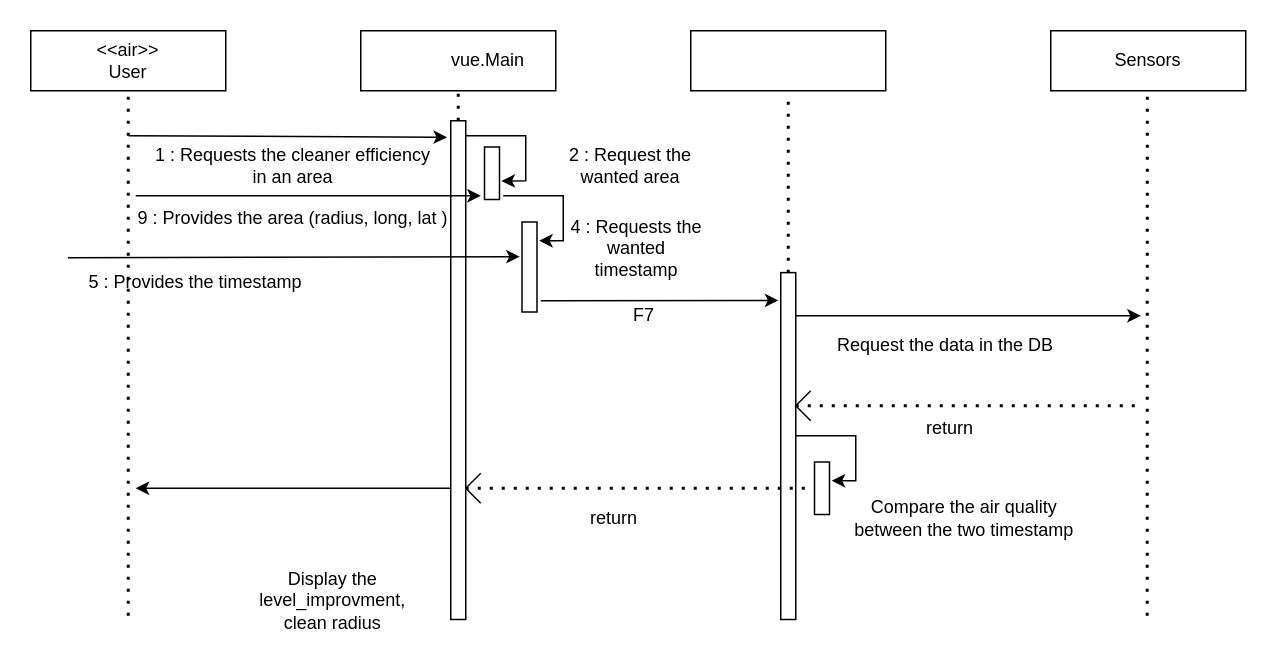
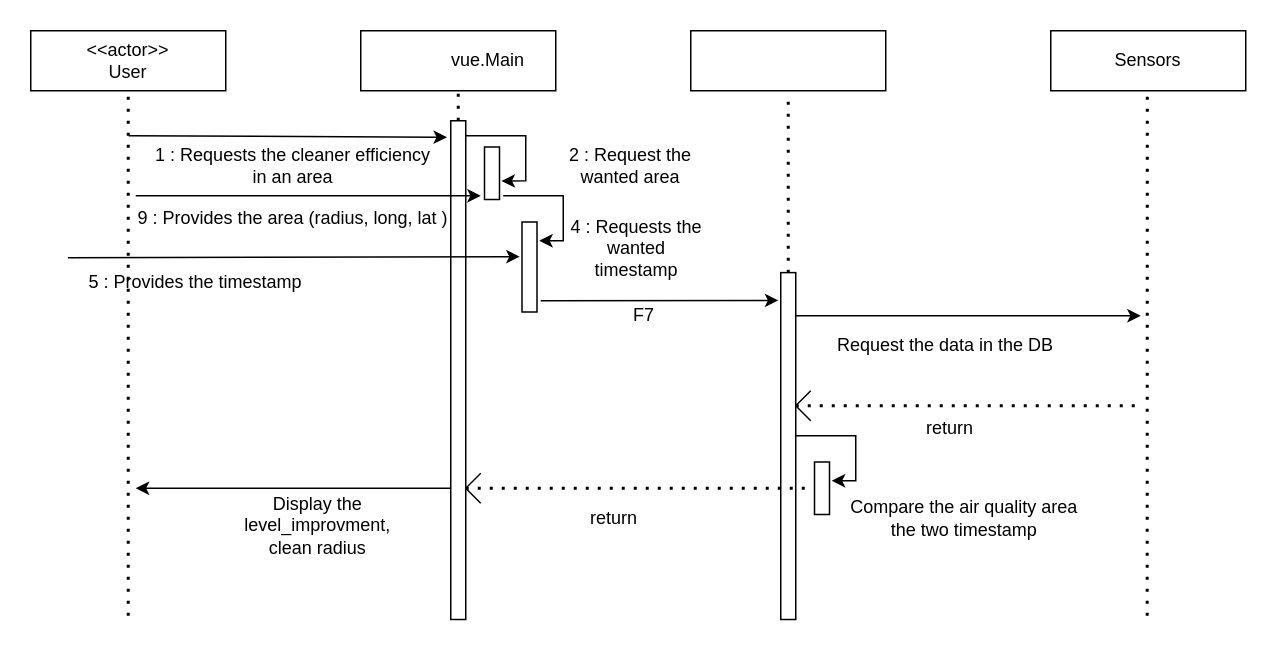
  <mxCell id="0" />
  <mxCell id="1" parent="0" />
  <mxCell id="2" value="" style="rounded=0;whiteSpace=wrap;html=1;" vertex="1" parent="1"><mxGeometry x="240" y="20" width="130" height="40" as="geometry" /></mxCell>
  <mxCell id="3" value="vue.Main" style="text;html=1;strokeColor=none;fillColor=none;align=center;verticalAlign=middle;whiteSpace=wrap;rounded=0;" vertex="1" parent="1"><mxGeometry x="295" y="25" width="60" height="30" as="geometry" /></mxCell>
  <mxCell id="4" value="" style="rounded=0;whiteSpace=wrap;html=1;" vertex="1" parent="1"><mxGeometry x="20" y="20" width="130" height="40" as="geometry" /></mxCell>
- <mxCell id="5" value="&amp;lt;&amp;lt;air&amp;gt;&amp;gt;&lt;br&gt;User" style="text;html=1;strokeColor=none;fillColor=none;align=center;verticalAlign=middle;whiteSpace=wrap;rounded=0;" vertex="1" parent="1"><mxGeometry x="55" y="25" width="60" height="30" as="geometry" /></mxCell>
+ <mxCell id="5" value="&amp;lt;&amp;lt;actor&amp;gt;&amp;gt;&lt;br&gt;User" style="text;html=1;strokeColor=none;fillColor=none;align=center;verticalAlign=middle;whiteSpace=wrap;rounded=0;" vertex="1" parent="1"><mxGeometry x="55" y="25" width="60" height="30" as="geometry" /></mxCell>
  <mxCell id="6" value="" style="endArrow=classic;html=1;rounded=0;entryX=0.967;entryY=-0.25;entryDx=0;entryDy=0;entryPerimeter=0;exitX=0.024;exitY=0;exitDx=0;exitDy=0;exitPerimeter=0;" edge="1" parent="1" target="7"><mxGeometry width="50" height="50" relative="1" as="geometry"><mxPoint x="85.28" y="90" as="sourcePoint" /><mxPoint x="220" y="90" as="targetPoint" /></mxGeometry></mxCell>
  <mxCell id="7" value="" style="rounded=0;whiteSpace=wrap;html=1;rotation=-90;" vertex="1" parent="1"><mxGeometry x="138.75" y="241.25" width="332.5" height="10" as="geometry" /></mxCell>
  <mxCell id="8" value="" style="rounded=0;whiteSpace=wrap;html=1;rotation=-90;" vertex="1" parent="1"><mxGeometry x="310" y="110" width="35" height="10" as="geometry" /></mxCell>
  <mxCell id="9" value="" style="endArrow=classic;html=1;rounded=0;entryX=0.352;entryY=1.133;entryDx=0;entryDy=0;entryPerimeter=0;" edge="1" parent="1" target="8"><mxGeometry width="50" height="50" relative="1" as="geometry"><mxPoint x="310" y="90" as="sourcePoint" /><mxPoint x="350" y="120" as="targetPoint" /><Array as="points"><mxPoint x="350" y="90" /><mxPoint x="350" y="120" /></Array></mxGeometry></mxCell>
  <mxCell id="10" value="2 : Request the wanted area" style="text;html=1;strokeColor=none;fillColor=none;align=center;verticalAlign=middle;whiteSpace=wrap;rounded=0;" vertex="1" parent="1"><mxGeometry x="375" y="90" width="90" height="40" as="geometry" /></mxCell>
  <mxCell id="11" value="" style="endArrow=classic;html=1;rounded=0;" edge="1" parent="1"><mxGeometry width="50" height="50" relative="1" as="geometry"><mxPoint x="90" y="130" as="sourcePoint" /><mxPoint x="320" y="130" as="targetPoint" /></mxGeometry></mxCell>
  <mxCell id="12" value="9 : Provides the area (radius, long, lat )" style="text;html=1;strokeColor=none;fillColor=none;align=center;verticalAlign=middle;whiteSpace=wrap;rounded=0;" vertex="1" parent="1"><mxGeometry x="90" y="130" width="210" height="30" as="geometry" /></mxCell>
  <mxCell id="13" value="" style="rounded=0;whiteSpace=wrap;html=1;rotation=-90;" vertex="1" parent="1"><mxGeometry x="322.5" y="172.5" width="60" height="10" as="geometry" /></mxCell>
  <mxCell id="14" value="" style="endArrow=classic;html=1;rounded=0;" edge="1" parent="1"><mxGeometry width="50" height="50" relative="1" as="geometry"><mxPoint x="335" y="130" as="sourcePoint" /><mxPoint x="359" y="160" as="targetPoint" /><Array as="points"><mxPoint x="375" y="130" /><mxPoint x="375" y="160" /></Array></mxGeometry></mxCell>
  <mxCell id="15" value="4 : Requests the wanted timestamp" style="text;html=1;strokeColor=none;fillColor=none;align=center;verticalAlign=middle;whiteSpace=wrap;rounded=0;" vertex="1" parent="1"><mxGeometry x="379" y="145" width="90" height="40" as="geometry" /></mxCell>
  <mxCell id="16" value="" style="endArrow=classic;html=1;rounded=0;entryX=0.615;entryY=-0.15;entryDx=0;entryDy=0;entryPerimeter=0;exitX=0.094;exitY=-0.039;exitDx=0;exitDy=0;exitPerimeter=0;" edge="1" parent="1" source="17" target="13"><mxGeometry width="50" height="50" relative="1" as="geometry"><mxPoint x="80" y="171" as="sourcePoint" /><mxPoint x="400" y="160" as="targetPoint" /></mxGeometry></mxCell>
  <mxCell id="17" value="5 : Provides the timestamp" style="text;html=1;strokeColor=none;fillColor=none;align=center;verticalAlign=middle;whiteSpace=wrap;rounded=0;" vertex="1" parent="1"><mxGeometry x="25" y="172.5" width="210" height="30" as="geometry" /></mxCell>
  <mxCell id="18" value="" style="rounded=0;whiteSpace=wrap;html=1;" vertex="1" parent="1"><mxGeometry x="460" y="20" width="130" height="40" as="geometry" /></mxCell>
  <mxCell id="19" value="" style="endArrow=classic;html=1;rounded=0;entryX=0.92;entryY=-0.16;entryDx=0;entryDy=0;entryPerimeter=0;" edge="1" parent="1" target="21"><mxGeometry width="50" height="50" relative="1" as="geometry"><mxPoint x="360" y="200" as="sourcePoint" /><mxPoint x="530" y="200" as="targetPoint" /></mxGeometry></mxCell>
  <mxCell id="20" value="F7" style="text;html=1;strokeColor=none;fillColor=none;align=center;verticalAlign=middle;whiteSpace=wrap;rounded=0;" vertex="1" parent="1"><mxGeometry x="399" y="195" width="60" height="30" as="geometry" /></mxCell>
  <mxCell id="21" value="" style="rounded=0;whiteSpace=wrap;html=1;rotation=-90;" vertex="1" parent="1"><mxGeometry x="409.38" y="291.88" width="231.25" height="10" as="geometry" /></mxCell>
  <mxCell id="22" value="Request the data in the DB" style="text;html=1;strokeColor=none;fillColor=none;align=center;verticalAlign=middle;whiteSpace=wrap;rounded=0;" vertex="1" parent="1"><mxGeometry x="540" y="215" width="180" height="30" as="geometry" /></mxCell>
  <mxCell id="23" value="" style="endArrow=classic;html=1;rounded=0;" edge="1" parent="1"><mxGeometry width="50" height="50" relative="1" as="geometry"><mxPoint x="530" y="210" as="sourcePoint" /><mxPoint x="760" y="210" as="targetPoint" /></mxGeometry></mxCell>
  <mxCell id="24" value="" style="endArrow=none;html=1;rounded=0;" edge="1" parent="1"><mxGeometry width="50" height="50" relative="1" as="geometry"><mxPoint x="530" y="270" as="sourcePoint" /><mxPoint x="540" y="280" as="targetPoint" /><Array as="points"><mxPoint x="540" y="280" /></Array></mxGeometry></mxCell>
  <mxCell id="25" value="" style="endArrow=none;html=1;rounded=0;" edge="1" parent="1"><mxGeometry width="50" height="50" relative="1" as="geometry"><mxPoint x="530" y="270" as="sourcePoint" /><mxPoint x="540" y="260" as="targetPoint" /></mxGeometry></mxCell>
  <mxCell id="26" value="" style="endArrow=none;dashed=1;html=1;dashPattern=1 3;strokeWidth=2;rounded=0;" edge="1" parent="1"><mxGeometry width="50" height="50" relative="1" as="geometry"><mxPoint x="530" y="270" as="sourcePoint" /><mxPoint x="760" y="270" as="targetPoint" /></mxGeometry></mxCell>
  <mxCell id="27" value="" style="rounded=0;whiteSpace=wrap;html=1;rotation=-90;" vertex="1" parent="1"><mxGeometry x="530" y="320" width="35" height="10" as="geometry" /></mxCell>
  <mxCell id="28" value="" style="endArrow=classic;html=1;rounded=0;" edge="1" parent="1"><mxGeometry width="50" height="50" relative="1" as="geometry"><mxPoint x="530" y="290" as="sourcePoint" /><mxPoint x="554" y="320" as="targetPoint" /><Array as="points"><mxPoint x="570" y="290" /><mxPoint x="570" y="320" /></Array></mxGeometry></mxCell>
- <mxCell id="29" value="Compare the air quality between the two timestamp" style="text;html=1;strokeColor=none;fillColor=none;align=center;verticalAlign=middle;whiteSpace=wrap;rounded=0;" vertex="1" parent="1"><mxGeometry x="565" y="330" width="155" height="30" as="geometry" /></mxCell>
+ <mxCell id="29" value="Compare the air quality area the two timestamp" style="text;html=1;strokeColor=none;fillColor=none;align=center;verticalAlign=middle;whiteSpace=wrap;rounded=0;" vertex="1" parent="1"><mxGeometry x="565" y="330" width="155" height="30" as="geometry" /></mxCell>
  <mxCell id="30" value="return" style="text;html=1;strokeColor=none;fillColor=none;align=center;verticalAlign=middle;whiteSpace=wrap;rounded=0;" vertex="1" parent="1"><mxGeometry x="602.5" y="270" width="60" height="30" as="geometry" /></mxCell>
  <mxCell id="31" value="" style="endArrow=none;dashed=1;html=1;dashPattern=1 3;strokeWidth=2;rounded=0;" edge="1" parent="1"><mxGeometry width="50" height="50" relative="1" as="geometry"><mxPoint x="310" y="325" as="sourcePoint" /><mxPoint x="540" y="325" as="targetPoint" /></mxGeometry></mxCell>
  <mxCell id="32" value="" style="endArrow=none;html=1;rounded=0;" edge="1" parent="1"><mxGeometry width="50" height="50" relative="1" as="geometry"><mxPoint x="310" y="325" as="sourcePoint" /><mxPoint x="320" y="315" as="targetPoint" /></mxGeometry></mxCell>
  <mxCell id="33" value="" style="endArrow=none;html=1;rounded=0;" edge="1" parent="1"><mxGeometry width="50" height="50" relative="1" as="geometry"><mxPoint x="310" y="325" as="sourcePoint" /><mxPoint x="320" y="335" as="targetPoint" /><Array as="points"><mxPoint x="320" y="335" /></Array></mxGeometry></mxCell>
  <mxCell id="34" value="return" style="text;html=1;strokeColor=none;fillColor=none;align=center;verticalAlign=middle;whiteSpace=wrap;rounded=0;" vertex="1" parent="1"><mxGeometry x="379" y="330" width="60" height="30" as="geometry" /></mxCell>
  <mxCell id="35" value="" style="endArrow=classic;html=1;rounded=0;exitX=0.459;exitY=-0.383;exitDx=0;exitDy=0;exitPerimeter=0;" edge="1" parent="1"><mxGeometry width="50" height="50" relative="1" as="geometry"><mxPoint x="300" y="325" as="sourcePoint" /><mxPoint x="90" y="325" as="targetPoint" /></mxGeometry></mxCell>
- <mxCell id="36" value="Display the level_improvment, clean radius" style="text;html=1;strokeColor=none;fillColor=none;align=center;verticalAlign=middle;whiteSpace=wrap;rounded=0;" vertex="1" parent="1"><mxGeometry x="159" y="385" width="125" height="30" as="geometry" /></mxCell>
+ <mxCell id="36" value="Display the level_improvment, clean radius" style="text;html=1;strokeColor=none;fillColor=none;align=center;verticalAlign=middle;whiteSpace=wrap;rounded=0;" vertex="1" parent="1"><mxGeometry x="149" y="335" width="125" height="30" as="geometry" /></mxCell>
  <mxCell id="37" value="" style="endArrow=none;dashed=1;html=1;dashPattern=1 3;strokeWidth=2;rounded=0;entryX=0.5;entryY=1;entryDx=0;entryDy=0;" edge="1" parent="1" target="4"><mxGeometry width="50" height="50" relative="1" as="geometry"><mxPoint x="85" y="410" as="sourcePoint" /><mxPoint x="90" y="70" as="targetPoint" /></mxGeometry></mxCell>
  <mxCell id="38" value="1 : Requests the cleaner efficiency&lt;br&gt;in an area" style="text;html=1;strokeColor=none;fillColor=none;align=center;verticalAlign=middle;whiteSpace=wrap;rounded=0;" vertex="1" parent="1"><mxGeometry x="85" y="95" width="220" height="30" as="geometry" /></mxCell>
  <mxCell id="39" value="" style="endArrow=none;dashed=1;html=1;dashPattern=1 3;strokeWidth=2;rounded=0;entryX=0.5;entryY=1;entryDx=0;entryDy=0;exitX=1;exitY=0.5;exitDx=0;exitDy=0;" edge="1" parent="1" source="7" target="2"><mxGeometry width="50" height="50" relative="1" as="geometry"><mxPoint x="230" y="120" as="sourcePoint" /><mxPoint x="280" y="70" as="targetPoint" /></mxGeometry></mxCell>
  <mxCell id="40" value="" style="endArrow=none;dashed=1;html=1;dashPattern=1 3;strokeWidth=2;rounded=0;exitX=1;exitY=0.5;exitDx=0;exitDy=0;entryX=0.5;entryY=1.036;entryDx=0;entryDy=0;entryPerimeter=0;" edge="1" parent="1" source="21" target="18"><mxGeometry width="50" height="50" relative="1" as="geometry"><mxPoint x="520" y="80" as="sourcePoint" /><mxPoint x="570" y="30" as="targetPoint" /></mxGeometry></mxCell>
  <mxCell id="41" value="" style="endArrow=none;dashed=1;html=1;dashPattern=1 3;strokeWidth=2;rounded=0;" edge="1" parent="1"><mxGeometry width="50" height="50" relative="1" as="geometry"><mxPoint x="764.29" y="410" as="sourcePoint" /><mxPoint x="764.38" y="60" as="targetPoint" /></mxGeometry></mxCell>
  <mxCell id="42" value="" style="rounded=0;whiteSpace=wrap;html=1;" vertex="1" parent="1"><mxGeometry x="700" y="20" width="130" height="40" as="geometry" /></mxCell>
  <mxCell id="43" value="Sensors" style="text;html=1;strokeColor=none;fillColor=none;align=center;verticalAlign=middle;whiteSpace=wrap;rounded=0;" vertex="1" parent="1"><mxGeometry x="735" y="25" width="60" height="30" as="geometry" /></mxCell>
